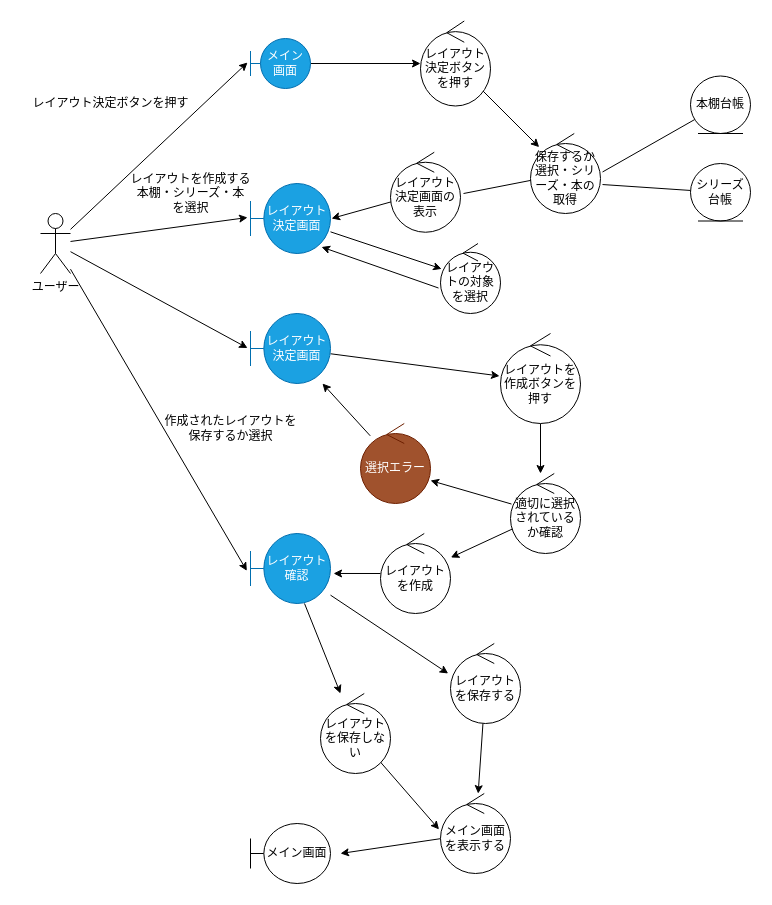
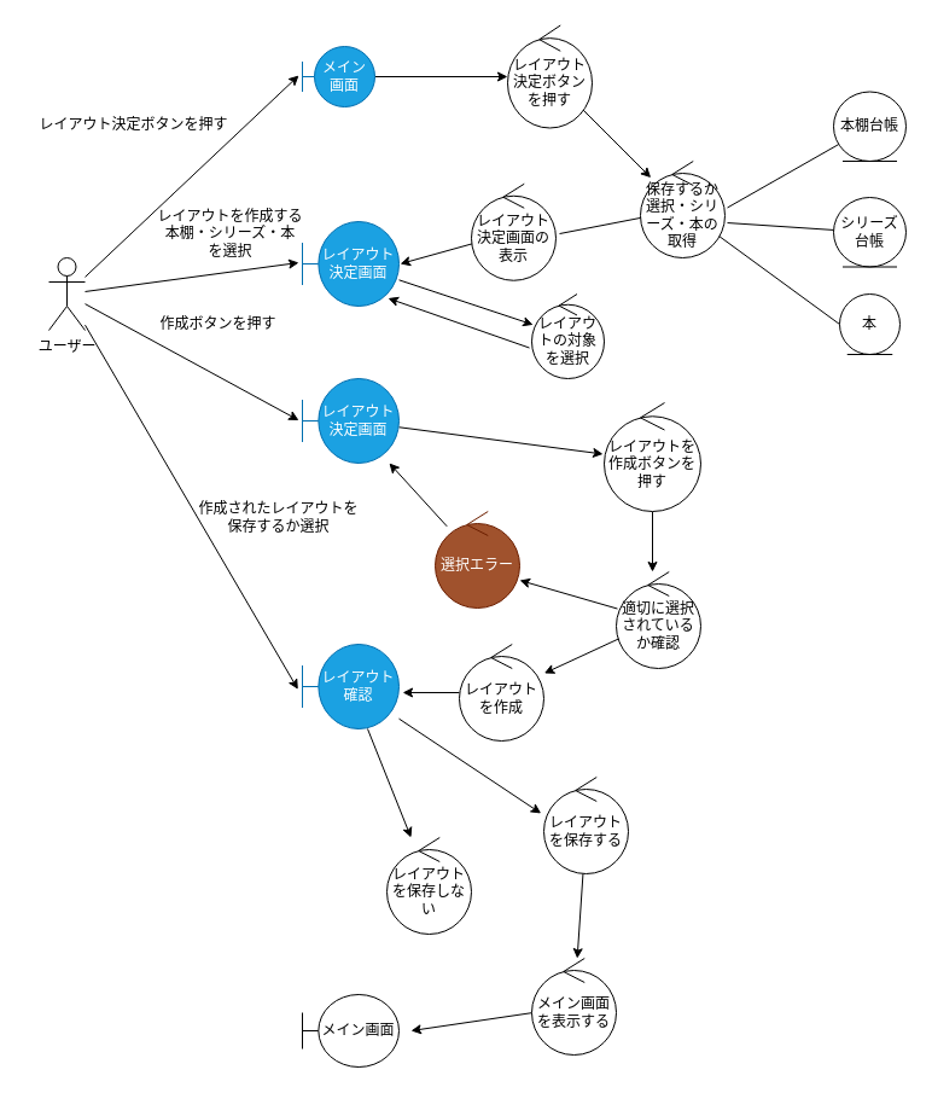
  <mxCell id="0" />
  <mxCell id="1" parent="0" />
  <mxCell id="2" style="edgeStyle=none;html=1;entryX=-0.05;entryY=0.48;entryDx=0;entryDy=0;entryPerimeter=0;endArrow=classic;endFill=1;" parent="1" source="6" target="8" edge="1"><mxGeometry relative="1" as="geometry" /></mxCell>
  <mxCell id="3" style="edgeStyle=none;html=1;entryX=-0.037;entryY=0.486;entryDx=0;entryDy=0;entryPerimeter=0;endArrow=classic;endFill=1;" parent="1" source="6" target="22" edge="1"><mxGeometry relative="1" as="geometry" /></mxCell>
  <mxCell id="4" style="edgeStyle=none;html=1;entryX=-0.037;entryY=0.493;entryDx=0;entryDy=0;entryPerimeter=0;endArrow=classic;endFill=1;" parent="1" source="6" target="28" edge="1"><mxGeometry relative="1" as="geometry" /></mxCell>
  <mxCell id="5" style="edgeStyle=none;html=1;entryX=-0.046;entryY=0.533;entryDx=0;entryDy=0;entryPerimeter=0;endArrow=classic;endFill=1;" parent="1" source="6" target="41" edge="1"><mxGeometry relative="1" as="geometry" /></mxCell>
  <mxCell id="6" value="ユーザー" style="shape=umlActor;verticalLabelPosition=bottom;verticalAlign=top;html=1;" parent="1" vertex="1"><mxGeometry x="40" y="213" width="30" height="60" as="geometry" /></mxCell>
  <mxCell id="7" style="edgeStyle=none;html=1;" parent="1" source="8" target="10" edge="1"><mxGeometry relative="1" as="geometry" /></mxCell>
  <mxCell id="8" value="メイン&lt;br&gt;画面" style="shape=umlBoundary;whiteSpace=wrap;html=1;fillColor=#1ba1e2;fontColor=#ffffff;strokeColor=#006EAF;" parent="1" vertex="1"><mxGeometry x="250" y="38" width="60" height="50" as="geometry" /></mxCell>
  <mxCell id="9" style="edgeStyle=none;html=1;" parent="1" source="10" target="13" edge="1"><mxGeometry relative="1" as="geometry" /></mxCell>
  <mxCell id="10" value="レイアウト決定ボタンを押す" style="ellipse;shape=umlControl;whiteSpace=wrap;html=1;" parent="1" vertex="1"><mxGeometry x="420" y="20.5" width="70" height="85" as="geometry" /></mxCell>
+ <mxCell id="11" style="edgeStyle=none;html=1;entryX=0;entryY=0.5;entryDx=0;entryDy=0;endArrow=none;endFill=0;" parent="1" source="13" target="18" edge="1"><mxGeometry relative="1" as="geometry" /></mxCell>
  <mxCell id="12" style="edgeStyle=none;html=1;entryX=1.043;entryY=0.516;entryDx=0;entryDy=0;entryPerimeter=0;endArrow=none;endFill=0;" parent="1" source="13" target="20" edge="1"><mxGeometry relative="1" as="geometry" /></mxCell>
  <mxCell id="13" value="保存するか選択・シリーズ・本の取得" style="ellipse;shape=umlControl;whiteSpace=wrap;html=1;" parent="1" vertex="1"><mxGeometry x="530" y="133" width="70" height="80" as="geometry" /></mxCell>
  <mxCell id="14" style="edgeStyle=none;html=1;entryX=1.029;entryY=0.481;entryDx=0;entryDy=0;entryPerimeter=0;endArrow=none;endFill=0;" parent="1" source="15" target="13" edge="1"><mxGeometry relative="1" as="geometry" /></mxCell>
  <mxCell id="15" value="本棚台帳" style="ellipse;shape=umlEntity;whiteSpace=wrap;html=1;" parent="1" vertex="1"><mxGeometry x="690" y="75.5" width="60" height="57.5" as="geometry" /></mxCell>
  <mxCell id="16" style="edgeStyle=none;html=1;entryX=1.029;entryY=0.638;entryDx=0;entryDy=0;entryPerimeter=0;endArrow=none;endFill=0;" parent="1" source="17" target="13" edge="1"><mxGeometry relative="1" as="geometry" /></mxCell>
  <mxCell id="17" value="シリーズ台帳" style="ellipse;shape=umlEntity;whiteSpace=wrap;html=1;" parent="1" vertex="1"><mxGeometry x="690" y="163" width="60" height="57.5" as="geometry" /></mxCell>
+ <mxCell id="18" value="本" style="ellipse;shape=umlEntity;whiteSpace=wrap;html=1;" parent="1" vertex="1"><mxGeometry x="695" y="243" width="50" height="50" as="geometry" /></mxCell>
  <mxCell id="19" style="edgeStyle=none;html=1;entryX=1.013;entryY=0.5;entryDx=0;entryDy=0;entryPerimeter=0;endArrow=classic;endFill=1;" parent="1" source="20" target="22" edge="1"><mxGeometry relative="1" as="geometry" /></mxCell>
  <mxCell id="20" value="レイアウト決定画面の表示" style="ellipse;shape=umlControl;whiteSpace=wrap;html=1;" parent="1" vertex="1"><mxGeometry x="390" y="151.75" width="70" height="80" as="geometry" /></mxCell>
  <mxCell id="21" style="edgeStyle=none;html=1;endArrow=classic;endFill=1;" parent="1" source="22" target="26" edge="1"><mxGeometry relative="1" as="geometry" /></mxCell>
  <mxCell id="22" value="レイアウト決定画面" style="shape=umlBoundary;whiteSpace=wrap;html=1;fillColor=#1ba1e2;fontColor=#ffffff;strokeColor=#006EAF;" parent="1" vertex="1"><mxGeometry x="250" y="183" width="80" height="70" as="geometry" /></mxCell>
  <mxCell id="23" value="レイアウト決定ボタンを押す" style="text;html=1;align=center;verticalAlign=middle;resizable=0;points=[];autosize=1;strokeColor=none;fillColor=none;" parent="1" vertex="1"><mxGeometry x="20" y="88" width="180" height="30" as="geometry" /></mxCell>
  <mxCell id="24" value="レイアウトを作成する&lt;br&gt;本棚・シリーズ・本&lt;br&gt;を選択" style="text;html=1;align=center;verticalAlign=middle;resizable=0;points=[];autosize=1;strokeColor=none;fillColor=none;" parent="1" vertex="1"><mxGeometry x="120" y="163" width="140" height="60" as="geometry" /></mxCell>
  <mxCell id="25" style="edgeStyle=none;html=1;entryX=0.888;entryY=0.907;entryDx=0;entryDy=0;entryPerimeter=0;endArrow=classic;endFill=1;exitX=-0.033;exitY=0.636;exitDx=0;exitDy=0;exitPerimeter=0;" parent="1" source="26" target="22" edge="1"><mxGeometry relative="1" as="geometry" /></mxCell>
  <mxCell id="26" value="レイアウトの対象を選択" style="ellipse;shape=umlControl;whiteSpace=wrap;html=1;" parent="1" vertex="1"><mxGeometry x="440" y="243" width="60" height="70" as="geometry" /></mxCell>
  <mxCell id="27" style="edgeStyle=none;html=1;entryX=-0.012;entryY=0.472;entryDx=0;entryDy=0;entryPerimeter=0;endArrow=classic;endFill=1;" parent="1" source="28" target="31" edge="1"><mxGeometry relative="1" as="geometry" /></mxCell>
  <mxCell id="28" value="レイアウト決定画面" style="shape=umlBoundary;whiteSpace=wrap;html=1;fillColor=#1ba1e2;fontColor=#ffffff;strokeColor=#006EAF;" parent="1" vertex="1"><mxGeometry x="250" y="313" width="80" height="70" as="geometry" /></mxCell>
+ <mxCell id="29" value="作成ボタンを押す" style="text;html=1;align=center;verticalAlign=middle;resizable=0;points=[];autosize=1;strokeColor=none;fillColor=none;" parent="1" vertex="1"><mxGeometry x="120" y="253" width="120" height="30" as="geometry" /></mxCell>
  <mxCell id="30" style="edgeStyle=none;html=1;endArrow=classic;endFill=1;" parent="1" source="31" edge="1"><mxGeometry relative="1" as="geometry"><mxPoint x="540" y="473" as="targetPoint" /></mxGeometry></mxCell>
  <mxCell id="31" value="レイアウトを作成ボタンを押す" style="ellipse;shape=umlControl;whiteSpace=wrap;html=1;" parent="1" vertex="1"><mxGeometry x="500" y="333" width="80" height="90" as="geometry" /></mxCell>
  <mxCell id="32" style="edgeStyle=none;html=1;entryX=1;entryY=0.713;entryDx=0;entryDy=0;entryPerimeter=0;endArrow=classic;endFill=1;" parent="1" source="34" target="36" edge="1"><mxGeometry relative="1" as="geometry" /></mxCell>
  <mxCell id="33" style="edgeStyle=none;html=1;entryX=1.005;entryY=0.3;entryDx=0;entryDy=0;entryPerimeter=0;endArrow=classic;endFill=1;" parent="1" source="34" target="38" edge="1"><mxGeometry relative="1" as="geometry" /></mxCell>
  <mxCell id="34" value="適切に選択されているか確認" style="ellipse;shape=umlControl;whiteSpace=wrap;html=1;" parent="1" vertex="1"><mxGeometry x="510" y="473" width="70" height="80" as="geometry" /></mxCell>
  <mxCell id="35" style="edgeStyle=none;html=1;endArrow=classic;endFill=1;" parent="1" source="36" target="28" edge="1"><mxGeometry relative="1" as="geometry" /></mxCell>
  <mxCell id="36" value="選択エラー" style="ellipse;shape=umlControl;whiteSpace=wrap;html=1;fillColor=#a0522d;fontColor=#ffffff;strokeColor=#6D1F00;" parent="1" vertex="1"><mxGeometry x="360" y="423" width="70" height="80" as="geometry" /></mxCell>
  <mxCell id="37" style="edgeStyle=none;html=1;entryX=1.038;entryY=0.571;entryDx=0;entryDy=0;entryPerimeter=0;endArrow=classic;endFill=1;" parent="1" source="38" target="41" edge="1"><mxGeometry relative="1" as="geometry" /></mxCell>
  <mxCell id="38" value="レイアウトを作成" style="ellipse;shape=umlControl;whiteSpace=wrap;html=1;" parent="1" vertex="1"><mxGeometry x="380" y="533" width="70" height="80" as="geometry" /></mxCell>
  <mxCell id="39" style="edgeStyle=none;html=1;entryX=-0.033;entryY=0.375;entryDx=0;entryDy=0;entryPerimeter=0;endArrow=classic;endFill=1;" parent="1" source="41" target="44" edge="1"><mxGeometry relative="1" as="geometry" /></mxCell>
  <mxCell id="40" style="edgeStyle=none;html=1;endArrow=classic;endFill=1;" parent="1" source="41" edge="1"><mxGeometry relative="1" as="geometry"><mxPoint x="340" y="693" as="targetPoint" /></mxGeometry></mxCell>
  <mxCell id="41" value="レイアウト確認" style="shape=umlBoundary;whiteSpace=wrap;html=1;fillColor=#1ba1e2;fontColor=#ffffff;strokeColor=#006EAF;" parent="1" vertex="1"><mxGeometry x="250" y="533" width="80" height="70" as="geometry" /></mxCell>
  <mxCell id="42" value="作成されたレイアウトを&lt;br&gt;保存するか選択" style="text;html=1;align=center;verticalAlign=middle;resizable=0;points=[];autosize=1;strokeColor=none;fillColor=none;rotation=0;" parent="1" vertex="1"><mxGeometry x="150" y="408" width="160" height="40" as="geometry" /></mxCell>
  <mxCell id="43" style="edgeStyle=none;html=1;endArrow=classic;endFill=1;" parent="1" source="44" target="48" edge="1"><mxGeometry relative="1" as="geometry" /></mxCell>
  <mxCell id="44" value="レイアウトを保存する" style="ellipse;shape=umlControl;whiteSpace=wrap;html=1;" parent="1" vertex="1"><mxGeometry x="450" y="643" width="70" height="80" as="geometry" /></mxCell>
- <mxCell id="45" style="edgeStyle=none;html=1;entryX=-0.021;entryY=0.449;entryDx=0;entryDy=0;entryPerimeter=0;endArrow=classic;endFill=1;" parent="1" source="46" target="48" edge="1"><mxGeometry relative="1" as="geometry" /></mxCell>
  <mxCell id="46" value="レイアウトを保存しない" style="ellipse;shape=umlControl;whiteSpace=wrap;html=1;" parent="1" vertex="1"><mxGeometry x="320" y="693" width="70" height="80" as="geometry" /></mxCell>
  <mxCell id="47" style="edgeStyle=none;html=1;endArrow=classic;endFill=1;" parent="1" source="48" edge="1"><mxGeometry relative="1" as="geometry"><mxPoint x="340" y="853" as="targetPoint" /></mxGeometry></mxCell>
  <mxCell id="48" value="メイン画面を表示する" style="ellipse;shape=umlControl;whiteSpace=wrap;html=1;" parent="1" vertex="1"><mxGeometry x="440" y="793" width="70" height="80" as="geometry" /></mxCell>
  <mxCell id="49" value="メイン画面" style="shape=umlBoundary;whiteSpace=wrap;html=1;" parent="1" vertex="1"><mxGeometry x="250" y="823" width="80" height="60" as="geometry" /></mxCell>
